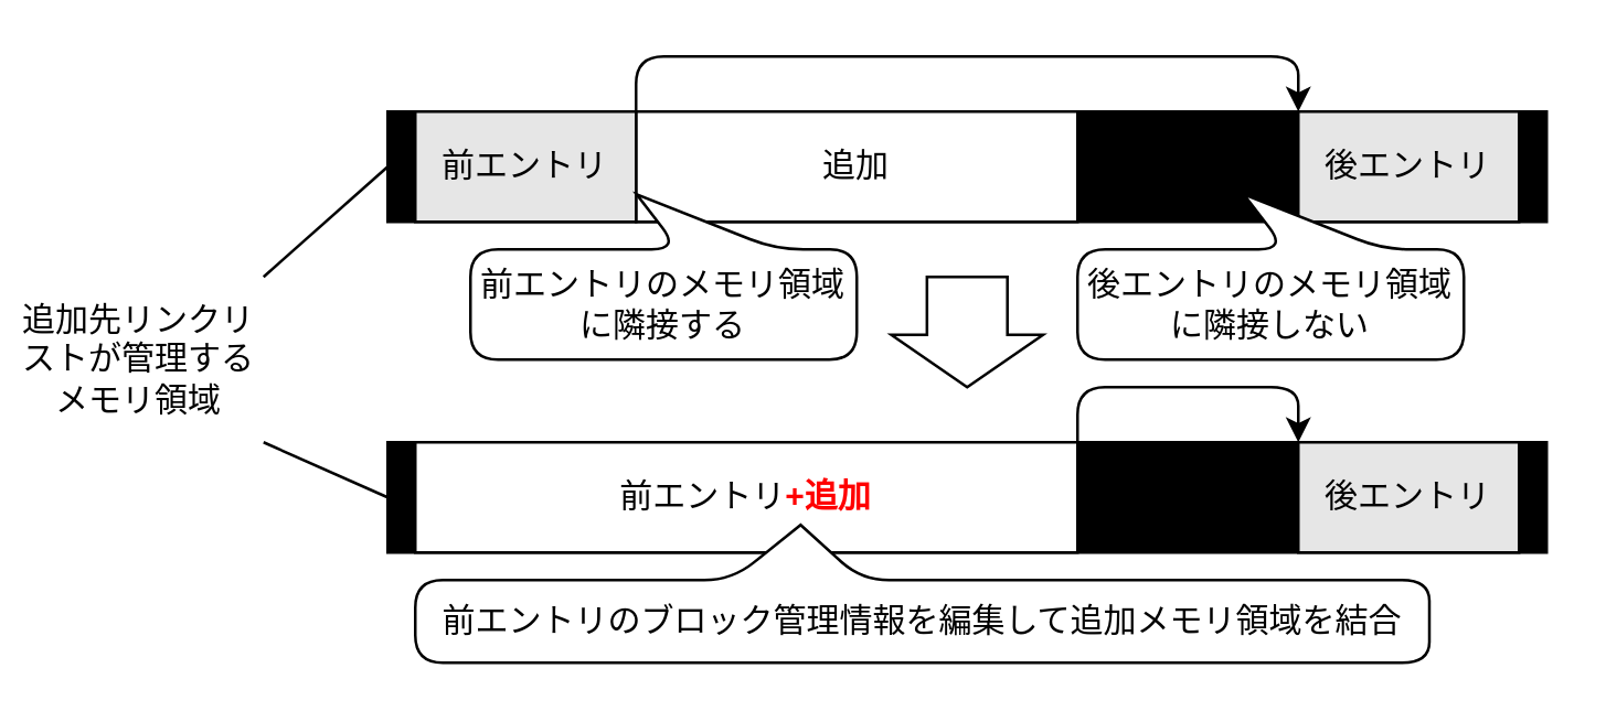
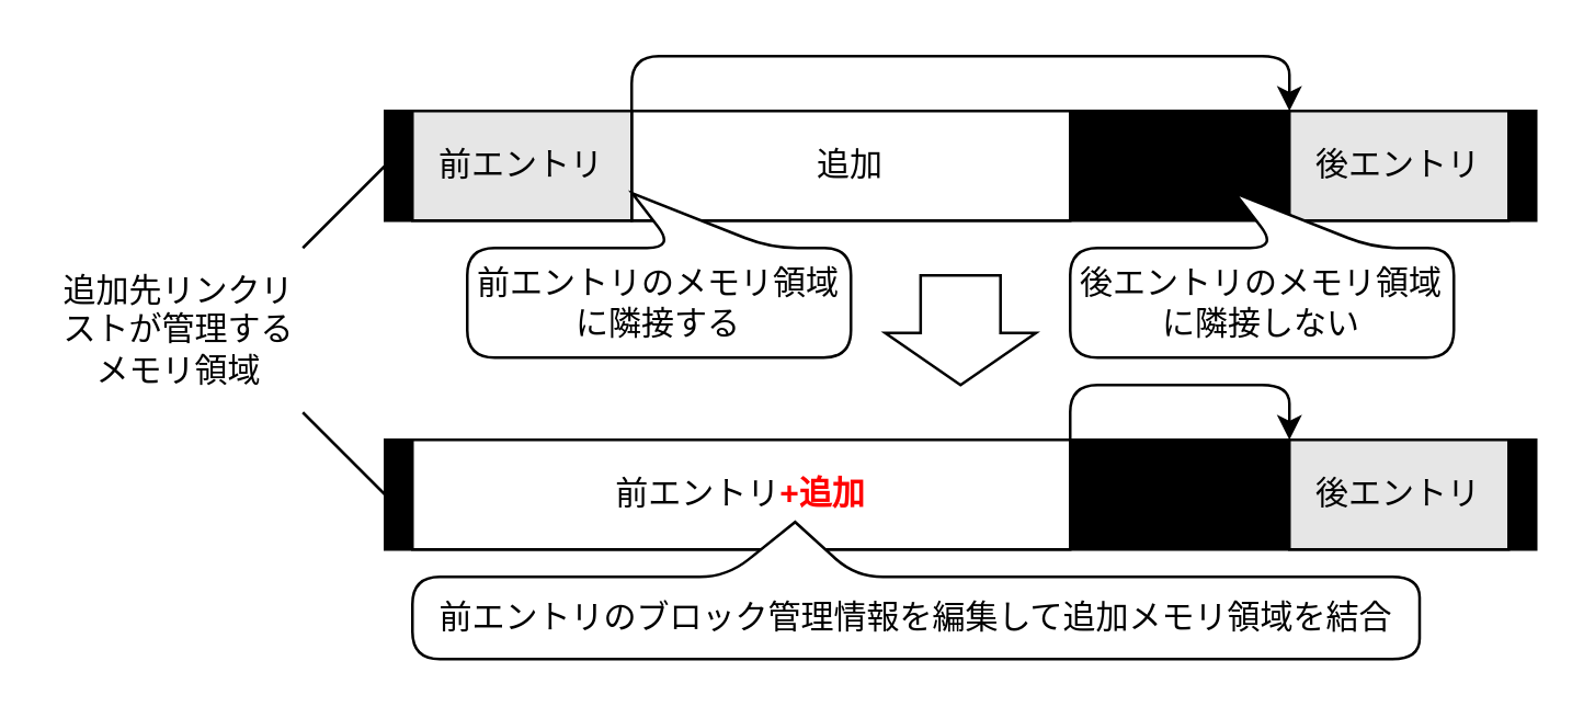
  <mxCell id="0" />
  <mxCell id="1" parent="0" />
  <mxCell id="2" value="" style="rounded=0;whiteSpace=wrap;html=1;fillColor=#000000;" parent="1" vertex="1"><mxGeometry x="140" y="40" width="420" height="40" as="geometry" /></mxCell>
- <mxCell id="3" value="追加先リンクリストが管理するメモリ領域" style="text;html=1;strokeColor=none;fillColor=none;align=center;verticalAlign=middle;whiteSpace=wrap;rounded=0;" parent="1" vertex="1"><mxGeometry x="5" y="100" width="90" height="60" as="geometry" /></mxCell>
+ <mxCell id="3" value="追加先リンクリストが管理するメモリ領域" style="text;html=1;strokeColor=none;fillColor=none;align=center;verticalAlign=middle;whiteSpace=wrap;rounded=0;" parent="1" vertex="1"><mxGeometry x="20" y="90" width="90" height="60" as="geometry" /></mxCell>
  <mxCell id="4" value="後エントリ" style="rounded=0;whiteSpace=wrap;html=1;fillColor=#E6E6E6;" parent="1" vertex="1"><mxGeometry x="470" y="40" width="80" height="40" as="geometry" /></mxCell>
  <mxCell id="5" value="追加" style="rounded=0;whiteSpace=wrap;html=1;fillColor=#ffffff;" parent="1" vertex="1"><mxGeometry x="230" y="40" width="160" height="40" as="geometry" /></mxCell>
  <mxCell id="6" value="前エントリ" style="rounded=0;whiteSpace=wrap;html=1;fillColor=#E6E6E6;" parent="1" vertex="1"><mxGeometry x="150" y="40" width="80" height="40" as="geometry" /></mxCell>
  <mxCell id="7" value="" style="endArrow=classic;html=1;exitX=1;exitY=0;exitDx=0;exitDy=0;entryX=0;entryY=0;entryDx=0;entryDy=0;" parent="1" source="6" target="4" edge="1"><mxGeometry width="50" height="50" relative="1" as="geometry"><mxPoint x="250" y="10" as="sourcePoint" /><mxPoint x="300" y="-40" as="targetPoint" /><Array as="points"><mxPoint x="230" y="20" /><mxPoint x="470" y="20" /></Array></mxGeometry></mxCell>
  <mxCell id="8" value="前エントリのメモリ領域に隣接する" style="shape=callout;whiteSpace=wrap;html=1;perimeter=calloutPerimeter;direction=west;base=35;size=20;position=0.21;fillColor=#FFFFFF;rounded=1;position2=0.57;" parent="1" vertex="1"><mxGeometry x="170" y="70" width="140" height="60" as="geometry" /></mxCell>
  <mxCell id="9" value="" style="rounded=0;whiteSpace=wrap;html=1;fillColor=#000000;" parent="1" vertex="1"><mxGeometry x="140" y="160" width="420" height="40" as="geometry" /></mxCell>
  <mxCell id="10" value="後エントリ" style="rounded=0;whiteSpace=wrap;html=1;fillColor=#E6E6E6;" parent="1" vertex="1"><mxGeometry x="470" y="160" width="80" height="40" as="geometry" /></mxCell>
  <mxCell id="11" value="前エントリ&lt;font color=&quot;#ff0000&quot;&gt;&lt;b&gt;+追加&lt;/b&gt;&lt;/font&gt;" style="rounded=0;whiteSpace=wrap;html=1;fillColor=#ffffff;" parent="1" vertex="1"><mxGeometry x="150" y="160" width="240" height="40" as="geometry" /></mxCell>
  <mxCell id="12" value="" style="html=1;shadow=0;dashed=0;align=center;verticalAlign=middle;shape=mxgraph.arrows2.arrow;dy=0.47;dx=19;direction=south;notch=0;rounded=1;fillColor=#FFFFFF;" parent="1" vertex="1"><mxGeometry x="322.5" y="100" width="55" height="40" as="geometry" /></mxCell>
  <mxCell id="13" value="" style="endArrow=none;html=1;entryX=0;entryY=0.5;entryDx=0;entryDy=0;exitX=1;exitY=0;exitDx=0;exitDy=0;" parent="1" source="3" target="2" edge="1"><mxGeometry width="50" height="50" relative="1" as="geometry"><mxPoint x="50" y="200" as="sourcePoint" /><mxPoint x="100" y="150" as="targetPoint" /></mxGeometry></mxCell>
  <mxCell id="14" value="" style="endArrow=none;html=1;entryX=0;entryY=0.5;entryDx=0;entryDy=0;exitX=1;exitY=1;exitDx=0;exitDy=0;" parent="1" source="3" target="9" edge="1"><mxGeometry width="50" height="50" relative="1" as="geometry"><mxPoint x="60" y="220" as="sourcePoint" /><mxPoint x="110" y="170" as="targetPoint" /></mxGeometry></mxCell>
  <mxCell id="15" value="前エントリのブロック管理情報を編集して追加メモリ領域を結合" style="shape=callout;whiteSpace=wrap;html=1;perimeter=calloutPerimeter;direction=west;base=47;size=20;position=0.56;fillColor=#FFFFFF;rounded=1;position2=0.62;" parent="1" vertex="1"><mxGeometry x="150" y="190" width="367.5" height="50" as="geometry" /></mxCell>
  <mxCell id="16" value="後エントリのメモリ領域に隣接しない" style="shape=callout;whiteSpace=wrap;html=1;perimeter=calloutPerimeter;direction=west;base=35;size=20;position=0.21;fillColor=#FFFFFF;rounded=1;position2=0.57;" vertex="1" parent="1"><mxGeometry x="390" y="70" width="140" height="60" as="geometry" /></mxCell>
  <mxCell id="17" value="" style="endArrow=classic;html=1;exitX=1;exitY=0;exitDx=0;exitDy=0;entryX=0;entryY=0;entryDx=0;entryDy=0;" edge="1" parent="1" source="11"><mxGeometry width="50" height="50" relative="1" as="geometry"><mxPoint x="230" y="160" as="sourcePoint" /><mxPoint x="470" y="160" as="targetPoint" /><Array as="points"><mxPoint x="390" y="140" /><mxPoint x="470" y="140" /></Array></mxGeometry></mxCell>
